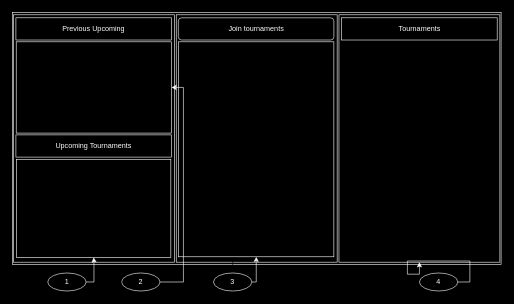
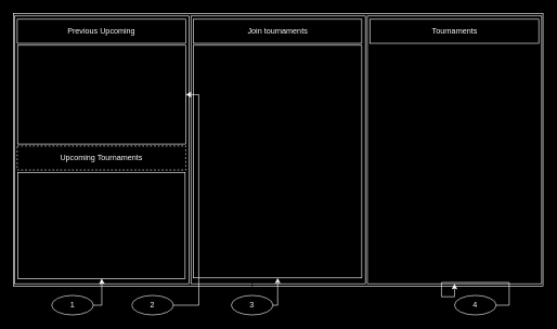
  <mxCell id="0" />
  <mxCell id="1" parent="0" />
  <mxCell id="2" value="" style="rounded=0;whiteSpace=wrap;html=1;strokeColor=#FFFFFF;fillColor=#000000;" vertex="1" parent="1"><mxGeometry x="20" y="20" width="814" height="420" as="geometry" /></mxCell>
  <mxCell id="3" value="" style="rounded=0;whiteSpace=wrap;html=1;strokeColor=#FFFFFF;fillColor=#000000;" vertex="1" parent="1"><mxGeometry x="22" y="24" width="268" height="412" as="geometry" /></mxCell>
  <mxCell id="4" value="" style="rounded=0;whiteSpace=wrap;html=1;strokeColor=#FFFFFF;fillColor=#000000;" vertex="1" parent="1"><mxGeometry x="564" y="24" width="268" height="412" as="geometry" /></mxCell>
  <mxCell id="5" value="" style="rounded=0;whiteSpace=wrap;html=1;strokeColor=#FFFFFF;fillColor=#000000;" vertex="1" parent="1"><mxGeometry x="293" y="24" width="268" height="412" as="geometry" /></mxCell>
  <mxCell id="6" value="&lt;font color=&quot;#ffffff&quot;&gt;Previous Upcoming&lt;/font&gt;" style="rounded=0;whiteSpace=wrap;html=1;strokeColor=#FFFFFF;fillColor=#000000;" vertex="1" parent="1"><mxGeometry x="26" y="29" width="259" height="37" as="geometry" /></mxCell>
- <mxCell id="7" value="&lt;font color=&quot;#ffffff&quot;&gt;Join tournaments&lt;/font&gt;" style="whiteSpace=wrap;html=1;strokeColor=#FFFFFF;fillColor=#000000;rounded=1;" vertex="1" parent="1"><mxGeometry x="296.5" y="29" width="259" height="37" as="geometry" /></mxCell>
- <mxCell id="8" value="&lt;div&gt;&lt;font color=&quot;#ffffff&quot;&gt;Upcoming Tournaments&lt;/font&gt;&lt;/div&gt;" style="rounded=0;whiteSpace=wrap;html=1;strokeColor=#FFFFFF;fillColor=#000000;" vertex="1" parent="1"><mxGeometry x="26" y="224" width="259" height="37" as="geometry" /></mxCell>
+ <mxCell id="7" value="&lt;font color=&quot;#ffffff&quot;&gt;Join tournaments&lt;/font&gt;" style="rounded=0;whiteSpace=wrap;html=1;strokeColor=#FFFFFF;fillColor=#000000;" vertex="1" parent="1"><mxGeometry x="296.5" y="29" width="259" height="37" as="geometry" /></mxCell>
+ <mxCell id="8" value="&lt;div&gt;&lt;font color=&quot;#ffffff&quot;&gt;Upcoming Tournaments&lt;/font&gt;&lt;/div&gt;" style="rounded=0;whiteSpace=wrap;html=1;strokeColor=#FFFFFF;fillColor=#000000;dashed=1;" vertex="1" parent="1"><mxGeometry x="26" y="224" width="259" height="37" as="geometry" /></mxCell>
  <mxCell id="9" value="" style="rounded=0;whiteSpace=wrap;html=1;strokeColor=#FFFFFF;fillColor=#000000;" vertex="1" parent="1"><mxGeometry x="26.5" y="69" width="258.5" height="152" as="geometry" /></mxCell>
  <mxCell id="10" value="" style="rounded=0;whiteSpace=wrap;html=1;strokeColor=#FFFFFF;fillColor=#000000;" vertex="1" parent="1"><mxGeometry x="27" y="265" width="257" height="163" as="geometry" /></mxCell>
  <mxCell id="11" value="" style="rounded=0;whiteSpace=wrap;html=1;strokeColor=#FFFFFF;fillColor=#000000;" vertex="1" parent="1"><mxGeometry x="297" y="69" width="258.5" height="358" as="geometry" /></mxCell>
  <mxCell id="12" value="&lt;font color=&quot;#ffffff&quot;&gt;Tournaments&lt;/font&gt;" style="rounded=0;whiteSpace=wrap;html=1;strokeColor=#FFFFFF;fillColor=#000000;" vertex="1" parent="1"><mxGeometry x="568.5" y="29" width="259" height="37" as="geometry" /></mxCell>
  <mxCell id="13" style="edgeStyle=orthogonalEdgeStyle;rounded=0;orthogonalLoop=1;jettySize=auto;html=1;entryX=1;entryY=0.5;entryDx=0;entryDy=0;strokeColor=#FFFFFF;" edge="1" parent="1" source="14" target="9"><mxGeometry relative="1" as="geometry"><Array as="points"><mxPoint x="305" y="469" /><mxPoint x="305" y="145" /></Array></mxGeometry></mxCell>
  <mxCell id="14" value="&lt;span style=&quot;background-color: rgb(0, 0, 0);&quot;&gt;&lt;font color=&quot;#ffffff&quot;&gt;2&lt;/font&gt;&lt;/span&gt;" style="ellipse;whiteSpace=wrap;html=1;strokeColor=#FFFFFF;fillColor=none;" vertex="1" parent="1"><mxGeometry x="202" y="454" width="64" height="30" as="geometry" /></mxCell>
  <mxCell id="15" value="" style="edgeStyle=orthogonalEdgeStyle;rounded=0;orthogonalLoop=1;jettySize=auto;html=1;endArrow=none;" edge="1" parent="1" source="17" target="14"><mxGeometry relative="1" as="geometry" /></mxCell>
  <mxCell id="16" style="edgeStyle=orthogonalEdgeStyle;rounded=0;orthogonalLoop=1;jettySize=auto;html=1;exitX=1;exitY=0.5;exitDx=0;exitDy=0;entryX=0.5;entryY=1;entryDx=0;entryDy=0;strokeColor=#FFFFFF;" edge="1" parent="1" source="17" target="10"><mxGeometry relative="1" as="geometry"><Array as="points"><mxPoint x="156" y="469" /><mxPoint x="156" y="434" /></Array></mxGeometry></mxCell>
  <mxCell id="17" value="&lt;span style=&quot;background-color: rgb(0, 0, 0);&quot;&gt;&lt;font color=&quot;#ffffff&quot;&gt;1&lt;/font&gt;&lt;/span&gt;" style="ellipse;whiteSpace=wrap;html=1;strokeColor=#FFFFFF;fillColor=none;" vertex="1" parent="1"><mxGeometry x="79" y="454" width="64" height="30" as="geometry" /></mxCell>
  <mxCell id="18" style="edgeStyle=orthogonalEdgeStyle;rounded=0;orthogonalLoop=1;jettySize=auto;html=1;entryX=0.5;entryY=1;entryDx=0;entryDy=0;" edge="1" parent="1" source="20" target="11"><mxGeometry relative="1" as="geometry" /></mxCell>
  <mxCell id="19" style="edgeStyle=orthogonalEdgeStyle;rounded=0;orthogonalLoop=1;jettySize=auto;html=1;exitX=1;exitY=0.5;exitDx=0;exitDy=0;entryX=0.5;entryY=1;entryDx=0;entryDy=0;strokeColor=#FFFFFF;" edge="1" parent="1" source="20" target="11"><mxGeometry relative="1" as="geometry"><Array as="points"><mxPoint x="426" y="469" /></Array></mxGeometry></mxCell>
  <mxCell id="20" value="&lt;span style=&quot;background-color: rgb(0, 0, 0);&quot;&gt;&lt;font color=&quot;#ffffff&quot;&gt;3&lt;/font&gt;&lt;/span&gt;" style="ellipse;whiteSpace=wrap;html=1;strokeColor=#FFFFFF;fillColor=none;" vertex="1" parent="1"><mxGeometry x="355" y="454" width="64" height="30" as="geometry" /></mxCell>
  <mxCell id="21" style="edgeStyle=orthogonalEdgeStyle;rounded=0;orthogonalLoop=1;jettySize=auto;html=1;exitX=1;exitY=0.5;exitDx=0;exitDy=0;entryX=0.5;entryY=1;entryDx=0;entryDy=0;strokeColor=#FFFFFF;" edge="1" parent="1" source="22" target="4"><mxGeometry relative="1" as="geometry" /></mxCell>
  <mxCell id="22" value="&lt;span style=&quot;background-color: rgb(0, 0, 0);&quot;&gt;&lt;font color=&quot;#ffffff&quot;&gt;4&lt;/font&gt;&lt;/span&gt;" style="ellipse;whiteSpace=wrap;html=1;strokeColor=#FFFFFF;fillColor=none;" vertex="1" parent="1"><mxGeometry x="698" y="454" width="64" height="30" as="geometry" /></mxCell>
